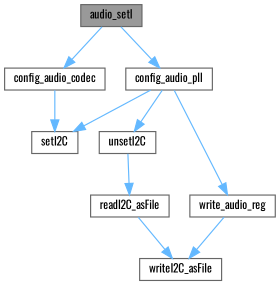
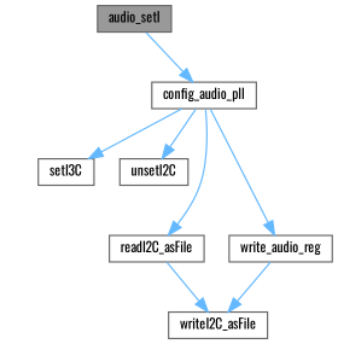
  digraph {
    fontname=Oswald
    rankdir=TB
    node [color=grey40 fillcolor=white fontname=Oswald fontsize=10 shape=box style=filled]
    edge [color=steelblue1 fontname=Oswald fontsize=10 labelfontname=Helvetica labelfontsize=10 style=solid]
    n1 [color=gray40 fillcolor=grey60 fontcolor=black height=0.2 label=audio_setI width=0.4]
-   n2 [height=0.2 label=config_audio_codec width=0.4]
    n3 [height=0.2 label=config_audio_pll width=0.4]
-   n4 [height=0.2 label=setI2C width=0.4]
+   n4 [height=0.2 label=setI3C width=0.4]
    n5 [height=0.2 label=unsetI2C width=0.4]
    n6 [height=0.2 label=write_audio_reg width=0.4]
    n7 [height=0.2 label=readI2C_asFile width=0.4]
    n8 [height=0.2 label=writeI2C_asFile width=0.4]
-   n1 -> n2
    n1 -> n3
-   n2 -> n4
    n3 -> n4
    n3 -> n5
    n3 -> n6
-   n5 -> n7
+   n3 -> n7
    n6 -> n8
    n7 -> n8
  }
